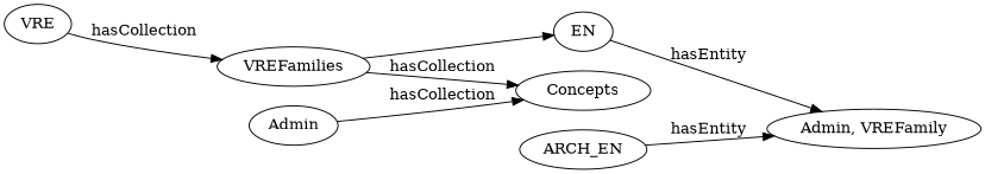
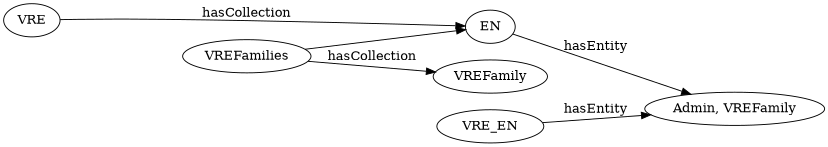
  digraph {
    rankdir=LR
    n1 [label=VRE]
    n2 [label=VREFamilies]
-   n3 [label=Concepts]
+   n3 [label=VREFamily]
    EN
-   n5 [label=Admin]
    n6 [label="Admin, VREFamily"]
-   ARCH_EN
-   n1 -> n2 [label=hasCollection]
+   ARCH_EN [label=VRE_EN]
+   n1 -> EN [label=hasCollection]
    n2 -> n3 [label=hasCollection]
    n2 -> EN
    EN -> n6 [label=hasEntity]
-   n5 -> n3 [label=hasCollection]
    ARCH_EN -> n6 [label=hasEntity]
  }
